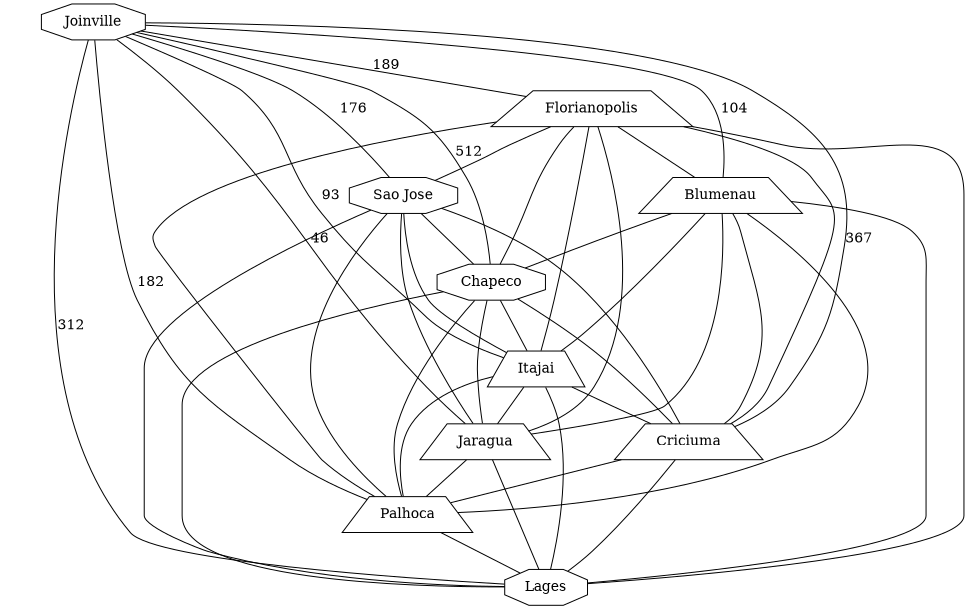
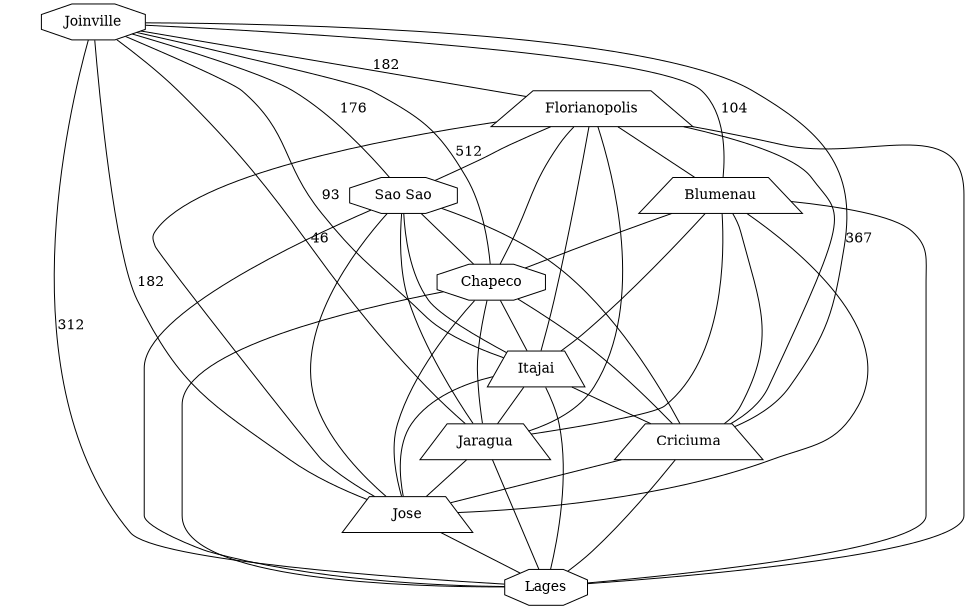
  graph {
    node [shape=trapezium]
    n1 [label=Joinville shape=octagon]
    n2 [label=Florianopolis]
    n3 [label=Blumenau]
-   n4 [label="Sao Jose" shape=octagon]
+   n4 [label="Sao Sao" shape=octagon]
    n5 [label=Chapeco shape=octagon]
    n6 [label=Itajai]
    n7 [label=Criciuma]
    n8 [label=Jaragua]
-   n9 [label=Palhoca]
+   n9 [label=Jose]
    n10 [label=Lages shape=octagon]
-   n1 -- n2 [label=189 weight=0.182]
+   n1 -- n2 [label=182 weight=0.182]
    n1 -- n3 [label=104 weight=0.104]
    n1 -- n4 [label=176 weight=0.176]
    n1 -- n5 [label=512 weight=0.512]
    n1 -- n6 [label=93 weight=0.093]
    n1 -- n7 [label=367 weight=0.366]
    n1 -- n8 [label=46 weight=0.046]
    n1 -- n9 [label=182 weight=0.182]
    n1 -- n10 [label=312 weight=0.312]
    n2 -- n3
    n2 -- n4
    n2 -- n5
    n2 -- n6
    n2 -- n7
    n2 -- n8
    n2 -- n9
    n2 -- n10
    n3 -- n5
    n3 -- n6
    n3 -- n7
    n3 -- n8
    n3 -- n9
    n3 -- n10
    n4 -- n5
    n4 -- n6
    n4 -- n7
    n4 -- n8
    n4 -- n9
    n4 -- n10
    n5 -- n6
    n5 -- n7
    n5 -- n8
    n5 -- n9
    n5 -- n10
    n6 -- n7
    n6 -- n8
    n6 -- n9
    n6 -- n10
    n7 -- n9
    n7 -- n10
    n8 -- n9
    n8 -- n10
    n9 -- n10
  }
